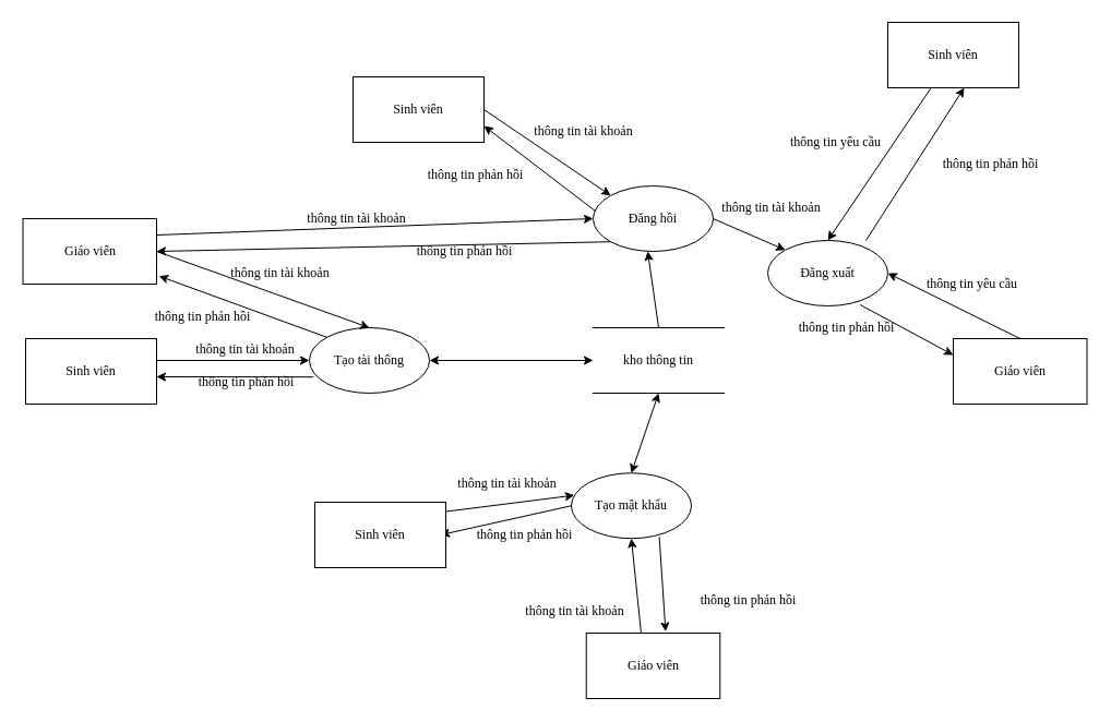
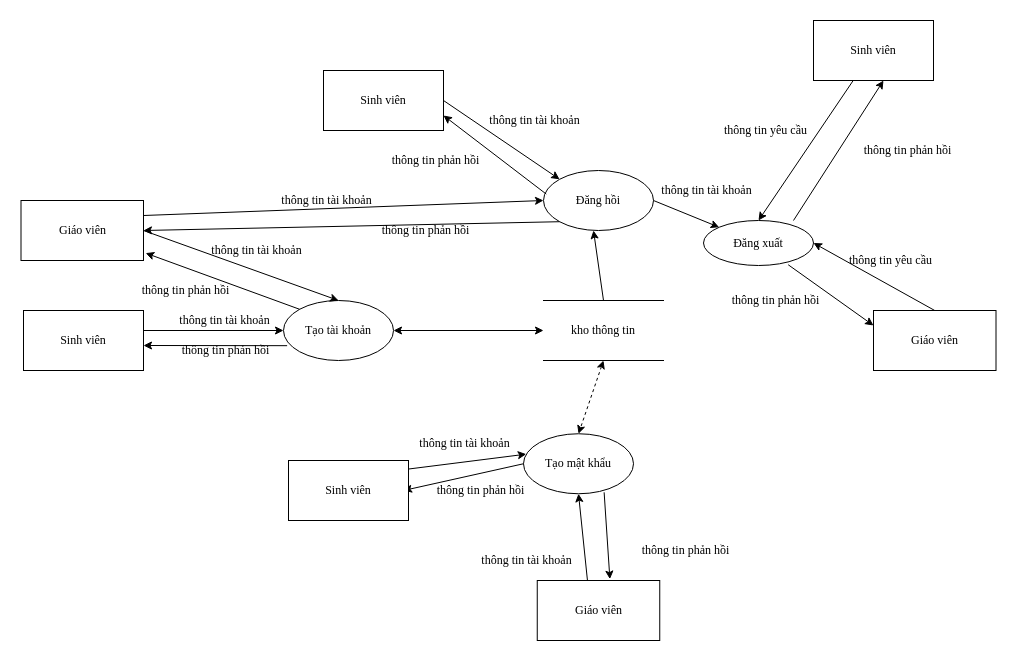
  <mxCell id="0" />
  <mxCell id="1" parent="0" />
  <mxCell id="2" value="&lt;span&gt;Đăng hồi&lt;/span&gt;" style="ellipse;whiteSpace=wrap;html=1;fontFamily=Times New Roman;" parent="1" vertex="1"><mxGeometry x="543" y="170" width="110" height="60" as="geometry" /></mxCell>
- <mxCell id="3" value="Tạo tài thông" style="ellipse;whiteSpace=wrap;html=1;fontFamily=Times New Roman;" parent="1" vertex="1"><mxGeometry x="283" y="300" width="110" height="60" as="geometry" /></mxCell>
+ <mxCell id="3" value="Tạo tài khoản" style="ellipse;whiteSpace=wrap;html=1;fontFamily=Times New Roman;" parent="1" vertex="1"><mxGeometry x="283" y="300" width="110" height="60" as="geometry" /></mxCell>
  <mxCell id="4" value="Tạo mật khẩu" style="ellipse;whiteSpace=wrap;html=1;fontFamily=Times New Roman;" parent="1" vertex="1"><mxGeometry x="523" y="433.25" width="110" height="60" as="geometry" /></mxCell>
- <mxCell id="5" value="Đăng xuất" style="ellipse;whiteSpace=wrap;html=1;fontFamily=Times New Roman;" parent="1" vertex="1"><mxGeometry x="703" y="220" width="110" height="60" as="geometry" /></mxCell>
+ <mxCell id="5" value="Đăng xuất" style="ellipse;whiteSpace=wrap;html=1;fontFamily=Times New Roman;" parent="1" vertex="1"><mxGeometry x="703" y="220" width="110" height="45" as="geometry" /></mxCell>
  <mxCell id="6" value="Giáo viên" style="rounded=0;whiteSpace=wrap;html=1;fontFamily=Times New Roman;" parent="1" vertex="1"><mxGeometry x="20.5" y="200" width="122.5" height="60" as="geometry" /></mxCell>
  <mxCell id="7" value="" style="endArrow=classic;html=1;entryX=0;entryY=0;entryDx=0;entryDy=0;exitX=1;exitY=0.5;exitDx=0;exitDy=0;fontFamily=Times New Roman;" parent="1" source="20" target="2" edge="1"><mxGeometry width="50" height="50" relative="1" as="geometry"><mxPoint x="366.16" y="310" as="sourcePoint" /><mxPoint x="583" y="300" as="targetPoint" /></mxGeometry></mxCell>
  <mxCell id="8" value="thông tin tài khoản&amp;nbsp;" style="text;html=1;strokeColor=none;fillColor=none;align=center;verticalAlign=middle;whiteSpace=wrap;rounded=0;fontFamily=Times New Roman;" parent="1" vertex="1"><mxGeometry x="480.5" y="110" width="110" height="20" as="geometry" /></mxCell>
  <mxCell id="9" value="" style="endArrow=classic;html=1;entryX=1;entryY=0.75;entryDx=0;entryDy=0;exitX=0.025;exitY=0.393;exitDx=0;exitDy=0;exitPerimeter=0;fontFamily=Times New Roman;" parent="1" source="2" target="20" edge="1"><mxGeometry width="50" height="50" relative="1" as="geometry"><mxPoint x="550" y="200" as="sourcePoint" /><mxPoint x="390.16" y="309.58" as="targetPoint" /></mxGeometry></mxCell>
  <mxCell id="10" value="thông tin phản hồi" style="text;html=1;strokeColor=none;fillColor=none;align=center;verticalAlign=middle;whiteSpace=wrap;rounded=0;fontFamily=Times New Roman;" parent="1" vertex="1"><mxGeometry x="373" y="150" width="125" height="20" as="geometry" /></mxCell>
  <mxCell id="11" value="thông tin tài khoản&amp;nbsp;" style="text;html=1;strokeColor=none;fillColor=none;align=center;verticalAlign=middle;whiteSpace=wrap;rounded=0;fontFamily=Times New Roman;" parent="1" vertex="1"><mxGeometry x="170.5" y="310" width="110" height="20" as="geometry" /></mxCell>
  <mxCell id="12" value="thông tin phản hồi" style="text;html=1;strokeColor=none;fillColor=none;align=center;verticalAlign=middle;whiteSpace=wrap;rounded=0;fontFamily=Times New Roman;" parent="1" vertex="1"><mxGeometry x="163" y="340" width="125" height="20" as="geometry" /></mxCell>
  <mxCell id="13" value="" style="endArrow=classic;html=1;entryX=0;entryY=0.5;entryDx=0;entryDy=0;exitX=1;exitY=0.5;exitDx=0;exitDy=0;fontFamily=Times New Roman;" parent="1" target="3" edge="1"><mxGeometry width="50" height="50" relative="1" as="geometry"><mxPoint y="330" as="sourcePoint" x="143" /><mxPoint x="323" y="250" as="targetPoint" /></mxGeometry></mxCell>
  <mxCell id="14" value="" style="endArrow=classic;html=1;entryX=1;entryY=0.75;entryDx=0;entryDy=0;exitX=0.033;exitY=0.753;exitDx=0;exitDy=0;exitPerimeter=0;fontFamily=Times New Roman;" parent="1" source="3" edge="1"><mxGeometry width="50" height="50" relative="1" as="geometry"><mxPoint x="273" y="300" as="sourcePoint" /><mxPoint y="345" as="targetPoint" x="143" /></mxGeometry></mxCell>
  <mxCell id="15" value="thông tin tài khoản&amp;nbsp;" style="text;html=1;strokeColor=none;fillColor=none;align=center;verticalAlign=middle;whiteSpace=wrap;rounded=0;fontFamily=Times New Roman;" parent="1" vertex="1"><mxGeometry x="410.5" y="433.25" width="110" height="20" as="geometry" /></mxCell>
  <mxCell id="16" value="" style="endArrow=classic;html=1;exitX=0;exitY=0.5;exitDx=0;exitDy=0;fontFamily=Times New Roman;" parent="1" source="4" edge="1"><mxGeometry width="50" height="50" relative="1" as="geometry"><mxPoint x="513" y="333.25" as="sourcePoint" /><mxPoint x="403" y="490" as="targetPoint" /></mxGeometry></mxCell>
  <mxCell id="17" value="" style="endArrow=classic;html=1;entryX=0.025;entryY=0.34;entryDx=0;entryDy=0;entryPerimeter=0;exitX=0.997;exitY=0.143;exitDx=0;exitDy=0;exitPerimeter=0;fontFamily=Times New Roman;" parent="1" source="21" target="4" edge="1"><mxGeometry width="50" height="50" relative="1" as="geometry"><mxPoint x="403" y="470" as="sourcePoint" /><mxPoint x="563" y="283.25" as="targetPoint" /></mxGeometry></mxCell>
  <mxCell id="18" value="thông tin phản hồi" style="text;html=1;strokeColor=none;fillColor=none;align=center;verticalAlign=middle;whiteSpace=wrap;rounded=0;fontFamily=Times New Roman;" parent="1" vertex="1"><mxGeometry x="418" y="480" width="125" height="20" as="geometry" /></mxCell>
  <mxCell id="19" value="&lt;span&gt;Sinh viên&lt;/span&gt;&lt;span style=&quot;color: rgba(0, 0, 0, 0); font-size: 0px;&quot;&gt;%3CmxGraphModel%3E%3Croot%3E%3CmxCell%20id%3D%220%22%2F%3E%3CmxCell%20id%3D%221%22%20parent%3D%220%22%2F%3E%3CmxCell%20id%3D%222%22%20value%3D%22Gi%C3%A1o%20vi%C3%AAn%22%20style%3D%22rounded%3D0%3BwhiteSpace%3Dwrap%3Bhtml%3D1%3B%22%20vertex%3D%221%22%20parent%3D%221%22%3E%3CmxGeometry%20x%3D%22590%22%20y%3D%22280%22%20width%3D%22150%22%20height%3D%2260%22%20as%3D%22geometry%22%2F%3E%3C%2FmxCell%3E%3C%2Froot%3E%3C%2FmxGraphModel%3E&lt;/span&gt;" style="rounded=0;whiteSpace=wrap;html=1;fontFamily=Times New Roman;" parent="1" vertex="1"><mxGeometry x="813" y="20" width="120" height="60" as="geometry" /></mxCell>
  <mxCell id="20" value="&lt;span&gt;Sinh viên&lt;/span&gt;&lt;span style=&quot;color: rgba(0, 0, 0, 0); font-size: 0px;&quot;&gt;%3CmxGraphModel%3E%3Croot%3E%3CmxCell%20id%3D%220%22%2F%3E%3CmxCell%20id%3D%221%22%20parent%3D%220%22%2F%3E%3CmxCell%20id%3D%222%22%20value%3D%22Gi%C3%A1o%20vi%C3%AAn%22%20style%3D%22rounded%3D0%3BwhiteSpace%3Dwrap%3Bhtml%3D1%3B%22%20vertex%3D%221%22%20parent%3D%221%22%3E%3CmxGeometry%20x%3D%22590%22%20y%3D%22280%22%20width%3D%22150%22%20height%3D%2260%22%20as%3D%22geometry%22%2F%3E%3C%2FmxCell%3E%3C%2Froot%3E%3C%2FmxGraphModel%3E&lt;/span&gt;" style="rounded=0;whiteSpace=wrap;html=1;fontFamily=Times New Roman;" parent="1" vertex="1"><mxGeometry x="323" y="70" width="120" height="60" as="geometry" /></mxCell>
  <mxCell id="21" value="&lt;span&gt;Sinh viên&lt;/span&gt;&lt;span style=&quot;color: rgba(0, 0, 0, 0); font-size: 0px;&quot;&gt;%3CmxGraphModel%3E%3Croot%3E%3CmxCell%20id%3D%220%22%2F%3E%3CmxCell%20id%3D%221%22%20parent%3D%220%22%2F%3E%3CmxCell%20id%3D%222%22%20value%3D%22Gi%C3%A1o%20vi%C3%AAn%22%20style%3D%22rounded%3D0%3BwhiteSpace%3Dwrap%3Bhtml%3D1%3B%22%20vertex%3D%221%22%20parent%3D%221%22%3E%3CmxGeometry%20x%3D%22590%22%20y%3D%22280%22%20width%3D%22150%22%20height%3D%2260%22%20as%3D%22geometry%22%2F%3E%3C%2FmxCell%3E%3C%2Froot%3E%3C%2FmxGraphModel%3E&lt;/span&gt;" style="rounded=0;whiteSpace=wrap;html=1;fontFamily=Times New Roman;" parent="1" vertex="1"><mxGeometry x="288" y="460" width="120" height="60" as="geometry" /></mxCell>
  <mxCell id="22" value="&lt;span&gt;Sinh viên&lt;/span&gt;&lt;span style=&quot;color: rgba(0, 0, 0, 0); font-size: 0px;&quot;&gt;%3CmxGraphModel%3E%3Croot%3E%3CmxCell%20id%3D%220%22%2F%3E%3CmxCell%20id%3D%221%22%20parent%3D%220%22%2F%3E%3CmxCell%20id%3D%222%22%20value%3D%22Gi%C3%A1o%20vi%C3%AAn%22%20style%3D%22rounded%3D0%3BwhiteSpace%3Dwrap%3Bhtml%3D1%3B%22%20vertex%3D%221%22%20parent%3D%221%22%3E%3CmxGeometry%20x%3D%22590%22%20y%3D%22280%22%20width%3D%22150%22%20height%3D%2260%22%20as%3D%22geometry%22%2F%3E%3C%2FmxCell%3E%3C%2Froot%3E%3C%2FmxGraphModel%3E&lt;/span&gt;" style="rounded=0;whiteSpace=wrap;html=1;fontFamily=Times New Roman;" parent="1" vertex="1"><mxGeometry x="23" y="310" width="120" height="60" as="geometry" /></mxCell>
  <mxCell id="23" value="kho thông tin" style="shape=partialRectangle;whiteSpace=wrap;html=1;left=0;right=0;fillColor=none;fontFamily=Times New Roman;" parent="1" vertex="1"><mxGeometry x="543" y="300" width="120" height="60" as="geometry" /></mxCell>
  <mxCell id="24" value="" style="endArrow=classic;startArrow=classic;html=1;entryX=1;entryY=0.5;entryDx=0;entryDy=0;exitX=0;exitY=0.5;exitDx=0;exitDy=0;fontFamily=Times New Roman;" parent="1" source="23" target="3" edge="1"><mxGeometry width="50" height="50" relative="1" as="geometry"><mxPoint x="413" y="310" as="sourcePoint" /><mxPoint x="463" y="260" as="targetPoint" /></mxGeometry></mxCell>
- <mxCell id="25" value="" style="endArrow=classic;startArrow=classic;html=1;entryX=0.5;entryY=0;entryDx=0;entryDy=0;exitX=0.5;exitY=1;exitDx=0;exitDy=0;fontFamily=Times New Roman;" parent="1" source="23" target="4" edge="1"><mxGeometry width="50" height="50" relative="1" as="geometry"><mxPoint x="413" y="310" as="sourcePoint" /><mxPoint x="463" y="260" as="targetPoint" /></mxGeometry></mxCell>
+ <mxCell id="25" value="" style="endArrow=classic;startArrow=classic;html=1;entryX=0.5;entryY=0;entryDx=0;entryDy=0;exitX=0.5;exitY=1;exitDx=0;exitDy=0;fontFamily=Times New Roman;dashed=1;" parent="1" source="23" target="4" edge="1"><mxGeometry width="50" height="50" relative="1" as="geometry"><mxPoint x="413" y="310" as="sourcePoint" /><mxPoint x="463" y="260" as="targetPoint" /></mxGeometry></mxCell>
  <mxCell id="26" value="" style="endArrow=classic;html=1;exitX=0.5;exitY=0;exitDx=0;exitDy=0;fontFamily=Times New Roman;" parent="1" source="23" edge="1"><mxGeometry width="50" height="50" relative="1" as="geometry"><mxPoint x="413" y="310" as="sourcePoint" /><mxPoint x="593" y="230" as="targetPoint" /></mxGeometry></mxCell>
  <mxCell id="27" value="thông tin phản hồi" style="text;html=1;strokeColor=none;fillColor=none;align=center;verticalAlign=middle;whiteSpace=wrap;rounded=0;fontFamily=Times New Roman;" parent="1" vertex="1"><mxGeometry x="845" y="140" width="125" height="20" as="geometry" /></mxCell>
  <mxCell id="28" value="thông tin yêu cầu" style="text;html=1;strokeColor=none;fillColor=none;align=center;verticalAlign=middle;whiteSpace=wrap;rounded=0;fontFamily=Times New Roman;" parent="1" vertex="1"><mxGeometry x="703" y="120" width="125" height="20" as="geometry" /></mxCell>
  <mxCell id="29" value="" style="endArrow=classic;html=1;entryX=0.5;entryY=0;entryDx=0;entryDy=0;fontFamily=Times New Roman;" parent="1" source="19" target="5" edge="1"><mxGeometry width="50" height="50" relative="1" as="geometry"><mxPoint x="413" y="210" as="sourcePoint" /><mxPoint x="463" y="160" as="targetPoint" /></mxGeometry></mxCell>
  <mxCell id="30" value="" style="endArrow=classic;html=1;exitX=0.818;exitY=0;exitDx=0;exitDy=0;exitPerimeter=0;fontFamily=Times New Roman;" parent="1" source="5" edge="1"><mxGeometry width="50" height="50" relative="1" as="geometry"><mxPoint x="683" y="210" as="sourcePoint" /><mxPoint x="883" y="80" as="targetPoint" /></mxGeometry></mxCell>
  <mxCell id="31" value="thông tin tài khoản&amp;nbsp;" style="text;html=1;strokeColor=none;fillColor=none;align=center;verticalAlign=middle;whiteSpace=wrap;rounded=0;fontFamily=Times New Roman;" parent="1" vertex="1"><mxGeometry x="203" y="240" width="110" height="20" as="geometry" /></mxCell>
  <mxCell id="32" value="" style="endArrow=classic;html=1;exitX=1;exitY=0.5;exitDx=0;exitDy=0;entryX=0.5;entryY=0;entryDx=0;entryDy=0;fontFamily=Times New Roman;" parent="1" source="6" target="3" edge="1"><mxGeometry width="50" height="50" relative="1" as="geometry"><mxPoint x="523" y="310" as="sourcePoint" /><mxPoint x="573" y="260" as="targetPoint" /></mxGeometry></mxCell>
  <mxCell id="33" value="" style="endArrow=classic;html=1;exitX=0;exitY=0;exitDx=0;exitDy=0;entryX=1.018;entryY=0.877;entryDx=0;entryDy=0;entryPerimeter=0;fontFamily=Times New Roman;" parent="1" source="3" target="6" edge="1"><mxGeometry width="50" height="50" relative="1" as="geometry"><mxPoint x="153" y="240" as="sourcePoint" /><mxPoint x="348" y="310" as="targetPoint" /></mxGeometry></mxCell>
  <mxCell id="34" value="thông tin tài khoản&amp;nbsp;" style="text;html=1;strokeColor=none;fillColor=none;align=center;verticalAlign=middle;whiteSpace=wrap;rounded=0;fontFamily=Times New Roman;" parent="1" vertex="1"><mxGeometry x="473" y="550" width="110" height="20" as="geometry" /></mxCell>
  <mxCell id="35" value="thông tin phản hồi" style="text;html=1;strokeColor=none;fillColor=none;align=center;verticalAlign=middle;whiteSpace=wrap;rounded=0;fontFamily=Times New Roman;" parent="1" vertex="1"><mxGeometry x="623" y="540" width="125" height="20" as="geometry" /></mxCell>
  <mxCell id="36" value="" style="endArrow=classic;html=1;entryX=0.5;entryY=1;entryDx=0;entryDy=0;exitX=0.41;exitY=0.003;exitDx=0;exitDy=0;exitPerimeter=0;fontFamily=Times New Roman;" parent="1" source="38" target="4" edge="1"><mxGeometry width="50" height="50" relative="1" as="geometry"><mxPoint x="583" y="610" as="sourcePoint" /><mxPoint x="573" y="360" as="targetPoint" /></mxGeometry></mxCell>
  <mxCell id="37" value="" style="endArrow=classic;html=1;exitX=0.733;exitY=0.976;exitDx=0;exitDy=0;exitPerimeter=0;entryX=0.593;entryY=-0.023;entryDx=0;entryDy=0;entryPerimeter=0;fontFamily=Times New Roman;" parent="1" source="4" target="38" edge="1"><mxGeometry width="50" height="50" relative="1" as="geometry"><mxPoint x="523" y="410" as="sourcePoint" /><mxPoint x="623" y="610" as="targetPoint" /></mxGeometry></mxCell>
  <mxCell id="38" value="Giáo viên" style="rounded=0;whiteSpace=wrap;html=1;fontFamily=Times New Roman;" parent="1" vertex="1"><mxGeometry x="536.75" y="580" width="122.5" height="60" as="geometry" /></mxCell>
  <mxCell id="39" value="" style="endArrow=classic;html=1;exitX=1;exitY=0.25;exitDx=0;exitDy=0;fontFamily=Times New Roman;" parent="1" source="6" edge="1"><mxGeometry width="50" height="50" relative="1" as="geometry"><mxPoint x="463" y="250" as="sourcePoint" /><mxPoint x="543" y="200" as="targetPoint" /></mxGeometry></mxCell>
  <mxCell id="40" value="thông tin phản hồi" style="text;html=1;strokeColor=none;fillColor=none;align=center;verticalAlign=middle;whiteSpace=wrap;rounded=0;fontFamily=Times New Roman;" parent="1" vertex="1"><mxGeometry x="123" y="280" width="125" height="20" as="geometry" /></mxCell>
  <mxCell id="41" value="thông tin tài khoản&amp;nbsp;" style="text;html=1;strokeColor=none;fillColor=none;align=center;verticalAlign=middle;whiteSpace=wrap;rounded=0;fontFamily=Times New Roman;" parent="1" vertex="1"><mxGeometry x="273" y="190" width="110" height="20" as="geometry" /></mxCell>
  <mxCell id="42" value="thông tin phản hồi" style="text;html=1;strokeColor=none;fillColor=none;align=center;verticalAlign=middle;whiteSpace=wrap;rounded=0;fontFamily=Times New Roman;" parent="1" vertex="1"><mxGeometry x="363" y="220" width="125" height="20" as="geometry" /></mxCell>
  <mxCell id="43" value="" style="endArrow=classic;html=1;exitX=0;exitY=1;exitDx=0;exitDy=0;fontFamily=Times New Roman;" parent="1" source="2" edge="1"><mxGeometry width="50" height="50" relative="1" as="geometry"><mxPoint x="463" y="250" as="sourcePoint" /><mxPoint y="230" as="targetPoint" x="143" /></mxGeometry></mxCell>
  <mxCell id="44" value="" style="endArrow=classic;html=1;entryX=0;entryY=0;entryDx=0;entryDy=0;exitX=1;exitY=0.5;exitDx=0;exitDy=0;fontFamily=Times New Roman;" parent="1" source="2" target="5" edge="1"><mxGeometry width="50" height="50" relative="1" as="geometry"><mxPoint x="603" y="100" as="sourcePoint" /><mxPoint x="653" as="targetPoint" y="50" /></mxGeometry></mxCell>
  <mxCell id="45" value="Giáo viên" style="rounded=0;whiteSpace=wrap;html=1;fontFamily=Times New Roman;" parent="1" vertex="1"><mxGeometry x="873" y="310" width="122.5" height="60" as="geometry" /></mxCell>
  <mxCell id="46" value="thông tin yêu cầu" style="text;html=1;strokeColor=none;fillColor=none;align=center;verticalAlign=middle;whiteSpace=wrap;rounded=0;fontFamily=Times New Roman;" parent="1" vertex="1"><mxGeometry x="828" y="250" width="125" height="20" as="geometry" /></mxCell>
  <mxCell id="47" value="thông tin phản hồi" style="text;html=1;strokeColor=none;fillColor=none;align=center;verticalAlign=middle;whiteSpace=wrap;rounded=0;fontFamily=Times New Roman;" parent="1" vertex="1"><mxGeometry x="713" y="290" width="125" height="20" as="geometry" /></mxCell>
  <mxCell id="48" value="" style="endArrow=classic;html=1;entryX=1;entryY=0.5;entryDx=0;entryDy=0;exitX=0.5;exitY=0;exitDx=0;exitDy=0;fontFamily=Times New Roman;" parent="1" source="45" target="5" edge="1"><mxGeometry width="50" height="50" relative="1" as="geometry"><mxPoint x="603" y="100" as="sourcePoint" /><mxPoint x="653" as="targetPoint" y="50" /></mxGeometry></mxCell>
  <mxCell id="49" value="" style="endArrow=classic;html=1;entryX=0;entryY=0.25;entryDx=0;entryDy=0;exitX=0.77;exitY=0.983;exitDx=0;exitDy=0;exitPerimeter=0;fontFamily=Times New Roman;" parent="1" source="5" target="45" edge="1"><mxGeometry width="50" height="50" relative="1" as="geometry"><mxPoint x="944.25" y="320" as="sourcePoint" /><mxPoint x="823" y="260" as="targetPoint" /></mxGeometry></mxCell>
  <mxCell id="50" value="thông tin tài khoản&amp;nbsp;" style="text;html=1;strokeColor=none;fillColor=none;align=center;verticalAlign=middle;whiteSpace=wrap;rounded=0;fontFamily=Times New Roman;" vertex="1" parent="1"><mxGeometry x="653" y="180" width="110" height="20" as="geometry" /></mxCell>
